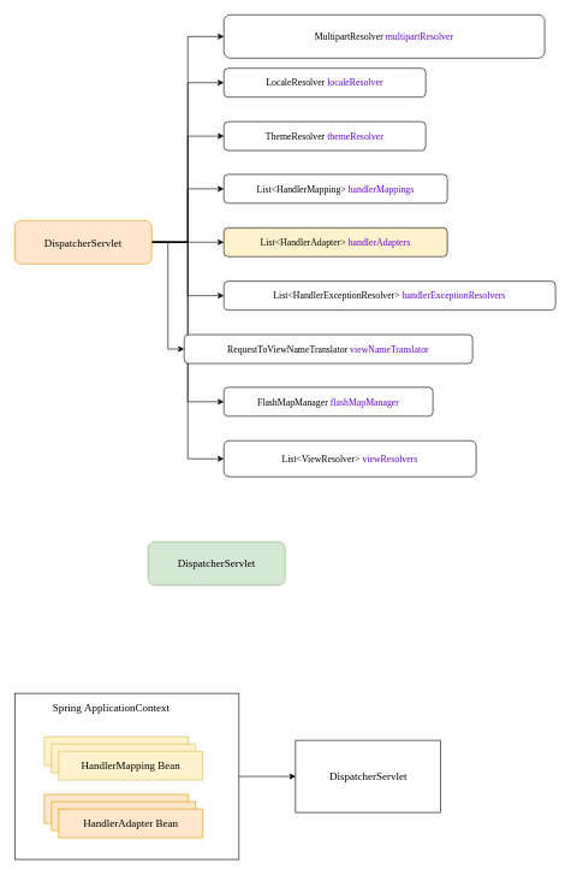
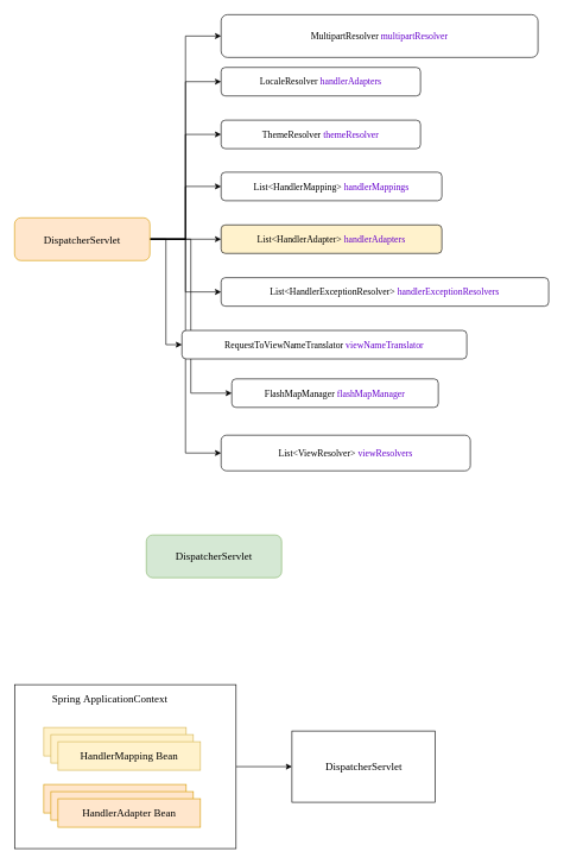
  <mxCell id="0" />
  <mxCell id="1" parent="0" />
  <mxCell id="2" style="edgeStyle=orthogonalEdgeStyle;rounded=0;orthogonalLoop=1;jettySize=auto;html=1;exitX=1;exitY=0.5;exitDx=0;exitDy=0;entryX=0;entryY=0.5;entryDx=0;entryDy=0;" parent="1" source="11" target="12" edge="1"><mxGeometry relative="1" as="geometry" /></mxCell>
  <mxCell id="3" style="edgeStyle=orthogonalEdgeStyle;rounded=0;orthogonalLoop=1;jettySize=auto;html=1;exitX=1;exitY=0.5;exitDx=0;exitDy=0;entryX=0;entryY=0.5;entryDx=0;entryDy=0;" parent="1" source="11" target="13" edge="1"><mxGeometry relative="1" as="geometry" /></mxCell>
  <mxCell id="4" style="edgeStyle=orthogonalEdgeStyle;rounded=0;orthogonalLoop=1;jettySize=auto;html=1;exitX=1;exitY=0.5;exitDx=0;exitDy=0;entryX=0;entryY=0.5;entryDx=0;entryDy=0;" parent="1" source="11" target="14" edge="1"><mxGeometry relative="1" as="geometry" /></mxCell>
  <mxCell id="5" style="edgeStyle=orthogonalEdgeStyle;rounded=0;orthogonalLoop=1;jettySize=auto;html=1;exitX=1;exitY=0.5;exitDx=0;exitDy=0;entryX=0;entryY=0.5;entryDx=0;entryDy=0;" parent="1" source="11" target="15" edge="1"><mxGeometry relative="1" as="geometry" /></mxCell>
  <mxCell id="6" style="edgeStyle=orthogonalEdgeStyle;rounded=0;orthogonalLoop=1;jettySize=auto;html=1;exitX=1;exitY=0.5;exitDx=0;exitDy=0;entryX=0;entryY=0.5;entryDx=0;entryDy=0;" parent="1" source="11" target="16" edge="1"><mxGeometry relative="1" as="geometry" /></mxCell>
  <mxCell id="7" style="edgeStyle=orthogonalEdgeStyle;rounded=0;orthogonalLoop=1;jettySize=auto;html=1;exitX=1;exitY=0.5;exitDx=0;exitDy=0;entryX=0;entryY=0.5;entryDx=0;entryDy=0;" parent="1" source="11" target="17" edge="1"><mxGeometry relative="1" as="geometry" /></mxCell>
  <mxCell id="8" style="edgeStyle=orthogonalEdgeStyle;rounded=0;orthogonalLoop=1;jettySize=auto;html=1;exitX=1;exitY=0.5;exitDx=0;exitDy=0;entryX=0;entryY=0.5;entryDx=0;entryDy=0;" parent="1" source="11" target="18" edge="1"><mxGeometry relative="1" as="geometry" /></mxCell>
  <mxCell id="9" style="edgeStyle=orthogonalEdgeStyle;rounded=0;orthogonalLoop=1;jettySize=auto;html=1;exitX=1;exitY=0.5;exitDx=0;exitDy=0;entryX=0;entryY=0.5;entryDx=0;entryDy=0;" parent="1" source="11" target="19" edge="1"><mxGeometry relative="1" as="geometry" /></mxCell>
  <mxCell id="10" style="edgeStyle=orthogonalEdgeStyle;rounded=0;orthogonalLoop=1;jettySize=auto;html=1;exitX=1;exitY=0.5;exitDx=0;exitDy=0;entryX=0;entryY=0.5;entryDx=0;entryDy=0;" parent="1" source="11" target="20" edge="1"><mxGeometry relative="1" as="geometry" /></mxCell>
  <mxCell id="11" value="&lt;font face=&quot;menlo&quot;&gt;DispatcherServlet&lt;/font&gt;" style="rounded=1;whiteSpace=wrap;html=1;fontSize=15;fillColor=#ffe6cc;strokeColor=#d79b00;" parent="1" vertex="1"><mxGeometry x="20" y="305" width="190" height="60" as="geometry" /></mxCell>
  <mxCell id="12" value="&lt;font face=&quot;menlo&quot; style=&quot;font-size: 13px&quot;&gt;MultipartResolver &lt;font color=&quot;#6600cc&quot;&gt;multipartResolver&lt;/font&gt;&lt;/font&gt;" style="rounded=1;whiteSpace=wrap;html=1;fontSize=13;" parent="1" vertex="1"><mxGeometry x="310" y="20" width="445" height="60" as="geometry" /></mxCell>
- <mxCell id="13" value="&lt;font face=&quot;menlo&quot;&gt;LocaleResolver &lt;font color=&quot;#6600cc&quot;&gt;localeResolver&lt;/font&gt;&lt;/font&gt;" style="rounded=1;whiteSpace=wrap;html=1;fontSize=13;" parent="1" vertex="1"><mxGeometry x="310" y="94" width="280" height="40" as="geometry" /></mxCell>
+ <mxCell id="13" value="&lt;font face=&quot;menlo&quot;&gt;LocaleResolver &lt;font color=&quot;#6600cc&quot;&gt;handlerAdapters&lt;/font&gt;&lt;/font&gt;" style="rounded=1;whiteSpace=wrap;html=1;fontSize=13;" parent="1" vertex="1"><mxGeometry x="310" y="94" width="280" height="40" as="geometry" /></mxCell>
  <mxCell id="14" value="&lt;font face=&quot;menlo&quot;&gt;ThemeResolver &lt;font color=&quot;#6600cc&quot;&gt;themeResolver&lt;/font&gt;&lt;/font&gt;" style="rounded=1;whiteSpace=wrap;html=1;fontSize=13;" parent="1" vertex="1"><mxGeometry x="310" y="168" width="280" height="40" as="geometry" /></mxCell>
  <mxCell id="15" value="&lt;font face=&quot;menlo&quot;&gt;List&amp;lt;HandlerMapping&amp;gt; &lt;font color=&quot;#6600cc&quot;&gt;handlerMappings&lt;/font&gt;&lt;/font&gt;" style="rounded=1;whiteSpace=wrap;html=1;fontSize=13;" parent="1" vertex="1"><mxGeometry x="310" y="241" width="310" height="40" as="geometry" /></mxCell>
  <mxCell id="16" value="&lt;font face=&quot;menlo&quot;&gt;List&amp;lt;HandlerAdapter&amp;gt; &lt;font color=&quot;#6600cc&quot;&gt;handlerAdapters&lt;/font&gt;&lt;/font&gt;" style="rounded=1;whiteSpace=wrap;html=1;fontSize=13;fillColor=#fff2cc;" parent="1" vertex="1"><mxGeometry x="310" y="315" width="310" height="40" as="geometry" /></mxCell>
  <mxCell id="17" value="&lt;font face=&quot;menlo&quot;&gt;List&amp;lt;HandlerExceptionResolver&amp;gt; &lt;font color=&quot;#6600cc&quot;&gt;handlerExceptionResolvers&lt;/font&gt;&lt;/font&gt;" style="rounded=1;whiteSpace=wrap;html=1;fontSize=13;" parent="1" vertex="1"><mxGeometry x="310" y="389" width="460" height="40" as="geometry" /></mxCell>
  <mxCell id="18" value="&lt;font face=&quot;menlo&quot;&gt;RequestToViewNameTranslator &lt;font color=&quot;#6600cc&quot;&gt;viewNameTranslator&lt;/font&gt;&lt;/font&gt;" style="rounded=1;whiteSpace=wrap;html=1;fontSize=13;" parent="1" vertex="1"><mxGeometry x="255" y="463" width="400" height="40" as="geometry" /></mxCell>
- <mxCell id="19" value="&lt;font face=&quot;menlo&quot;&gt;FlashMapManager &lt;font color=&quot;#6600cc&quot;&gt;flashMapManager&lt;/font&gt;&lt;/font&gt;" style="rounded=1;whiteSpace=wrap;html=1;fontSize=13;" parent="1" vertex="1"><mxGeometry x="310" y="536" width="290" height="40" as="geometry" /></mxCell>
+ <mxCell id="19" value="&lt;font face=&quot;menlo&quot;&gt;FlashMapManager &lt;font color=&quot;#6600cc&quot;&gt;flashMapManager&lt;/font&gt;&lt;/font&gt;" style="rounded=1;whiteSpace=wrap;html=1;fontSize=13;" parent="1" vertex="1"><mxGeometry x="325" y="531" width="290" height="40" as="geometry" /></mxCell>
  <mxCell id="20" value="&lt;font face=&quot;menlo&quot;&gt;List&amp;lt;ViewResolver&amp;gt; &lt;font color=&quot;#6600cc&quot;&gt;viewResolvers&lt;/font&gt;&lt;/font&gt;" style="rounded=1;whiteSpace=wrap;html=1;fontSize=13;" parent="1" vertex="1"><mxGeometry x="310" y="610" width="350" height="50" as="geometry" /></mxCell>
  <mxCell id="21" value="&lt;font face=&quot;menlo&quot;&gt;DispatcherServlet&lt;/font&gt;" style="rounded=1;whiteSpace=wrap;html=1;fontSize=15;fillColor=#d5e8d4;strokeColor=#82b366;" parent="1" vertex="1"><mxGeometry x="205" y="750" width="190" height="60" as="geometry" /></mxCell>
  <mxCell id="22" style="edgeStyle=orthogonalEdgeStyle;rounded=0;orthogonalLoop=1;jettySize=auto;html=1;entryX=0;entryY=0.5;entryDx=0;entryDy=0;" edge="1" parent="1" source="23" target="31"><mxGeometry relative="1" as="geometry" /></mxCell>
  <mxCell id="23" value="" style="rounded=0;whiteSpace=wrap;html=1;" parent="1" vertex="1"><mxGeometry x="20" y="960" width="311" height="230" as="geometry" /></mxCell>
  <mxCell id="24" value="&lt;span style=&quot;font-family: &amp;#34;menlo&amp;#34; ; font-size: 15px&quot;&gt;HandlerMapping Bean&lt;/span&gt;" style="rounded=0;whiteSpace=wrap;html=1;fillColor=#fff2cc;strokeColor=#d6b656;" vertex="1" parent="1"><mxGeometry x="61" y="1020" width="200" height="40" as="geometry" /></mxCell>
  <mxCell id="25" value="&lt;font face=&quot;menlo&quot;&gt;&lt;span style=&quot;font-size: 15px&quot;&gt;HandlerAdapter&amp;nbsp;Bean&lt;/span&gt;&lt;/font&gt;" style="rounded=0;whiteSpace=wrap;html=1;fillColor=#ffe6cc;strokeColor=#d79b00;" vertex="1" parent="1"><mxGeometry x="61" y="1100" width="200" height="40" as="geometry" /></mxCell>
  <mxCell id="26" value="&lt;span style=&quot;font-family: &amp;#34;menlo&amp;#34; ; font-size: 15px&quot;&gt;HandlerMapping Bean&lt;/span&gt;" style="rounded=0;whiteSpace=wrap;html=1;fillColor=#fff2cc;strokeColor=#d6b656;" vertex="1" parent="1"><mxGeometry x="71" y="1030" width="200" height="40" as="geometry" /></mxCell>
  <mxCell id="27" value="&lt;span style=&quot;font-family: &amp;#34;menlo&amp;#34; ; font-size: 15px&quot;&gt;HandlerMapping Bean&lt;/span&gt;" style="rounded=0;whiteSpace=wrap;html=1;fillColor=#fff2cc;strokeColor=#d6b656;" vertex="1" parent="1"><mxGeometry x="81" y="1040" width="200" height="40" as="geometry" /></mxCell>
  <mxCell id="28" value="&lt;font face=&quot;menlo&quot;&gt;&lt;span style=&quot;font-size: 15px&quot;&gt;HandlerAdapter&amp;nbsp;Bean&lt;/span&gt;&lt;/font&gt;" style="rounded=0;whiteSpace=wrap;html=1;fillColor=#ffe6cc;strokeColor=#d79b00;" vertex="1" parent="1"><mxGeometry x="71" y="1110" width="200" height="40" as="geometry" /></mxCell>
  <mxCell id="29" value="&lt;font face=&quot;menlo&quot;&gt;&lt;span style=&quot;font-size: 15px&quot;&gt;HandlerAdapter&amp;nbsp;Bean&lt;/span&gt;&lt;/font&gt;" style="rounded=0;whiteSpace=wrap;html=1;fillColor=#ffe6cc;strokeColor=#d79b00;" vertex="1" parent="1"><mxGeometry x="81" y="1120" width="200" height="40" as="geometry" /></mxCell>
  <mxCell id="30" value="&lt;span style=&quot;font-family: &amp;#34;menlo&amp;#34; ; font-size: 15px&quot;&gt;Spring&amp;nbsp;&lt;/span&gt;&lt;span&gt;&lt;font face=&quot;menlo&quot;&gt;&lt;span style=&quot;font-size: 15px&quot;&gt;ApplicationContext&amp;nbsp;&lt;/span&gt;&lt;/font&gt;&lt;/span&gt;" style="text;html=1;strokeColor=none;fillColor=none;align=center;verticalAlign=middle;whiteSpace=wrap;rounded=0;" vertex="1" parent="1"><mxGeometry x="28" y="960" width="256" height="40" as="geometry" /></mxCell>
  <mxCell id="31" value="&lt;font face=&quot;menlo&quot;&gt;&lt;span style=&quot;font-size: 15px&quot;&gt;DispatcherServlet&lt;/span&gt;&lt;/font&gt;" style="rounded=0;whiteSpace=wrap;html=1;" vertex="1" parent="1"><mxGeometry x="409.5" y="1025" width="201" height="100" as="geometry" /></mxCell>
